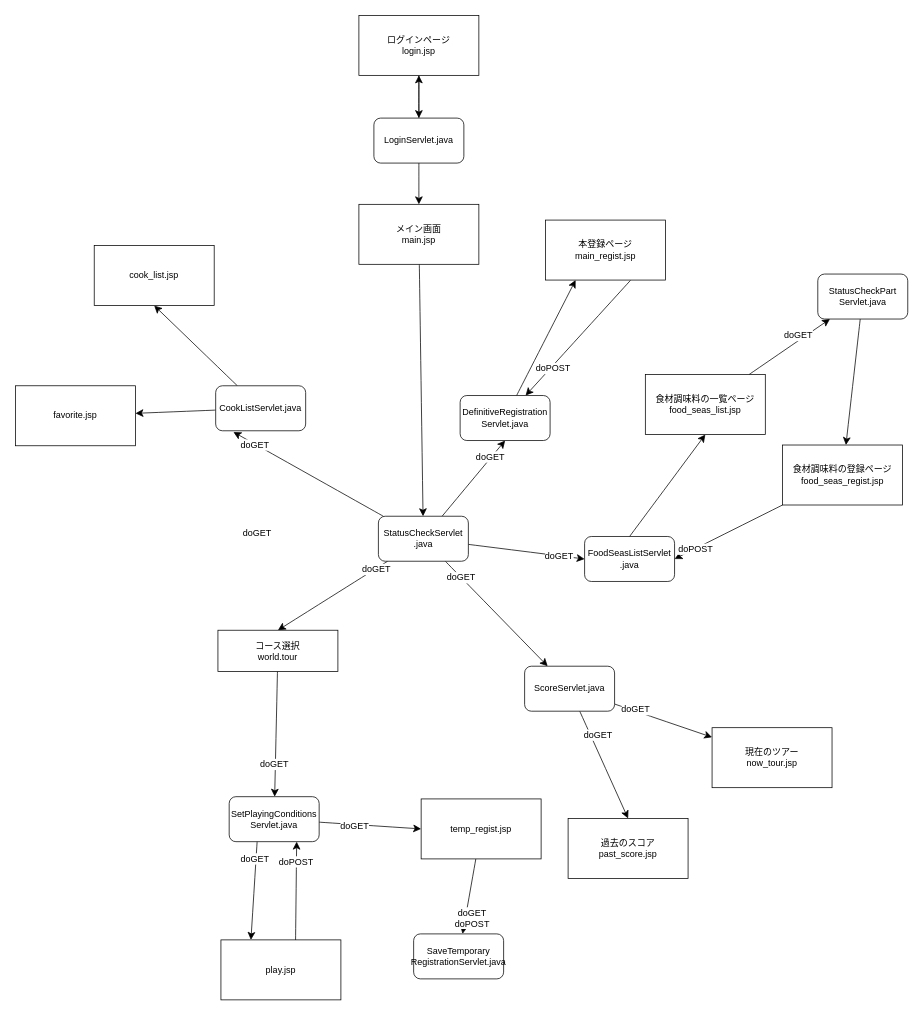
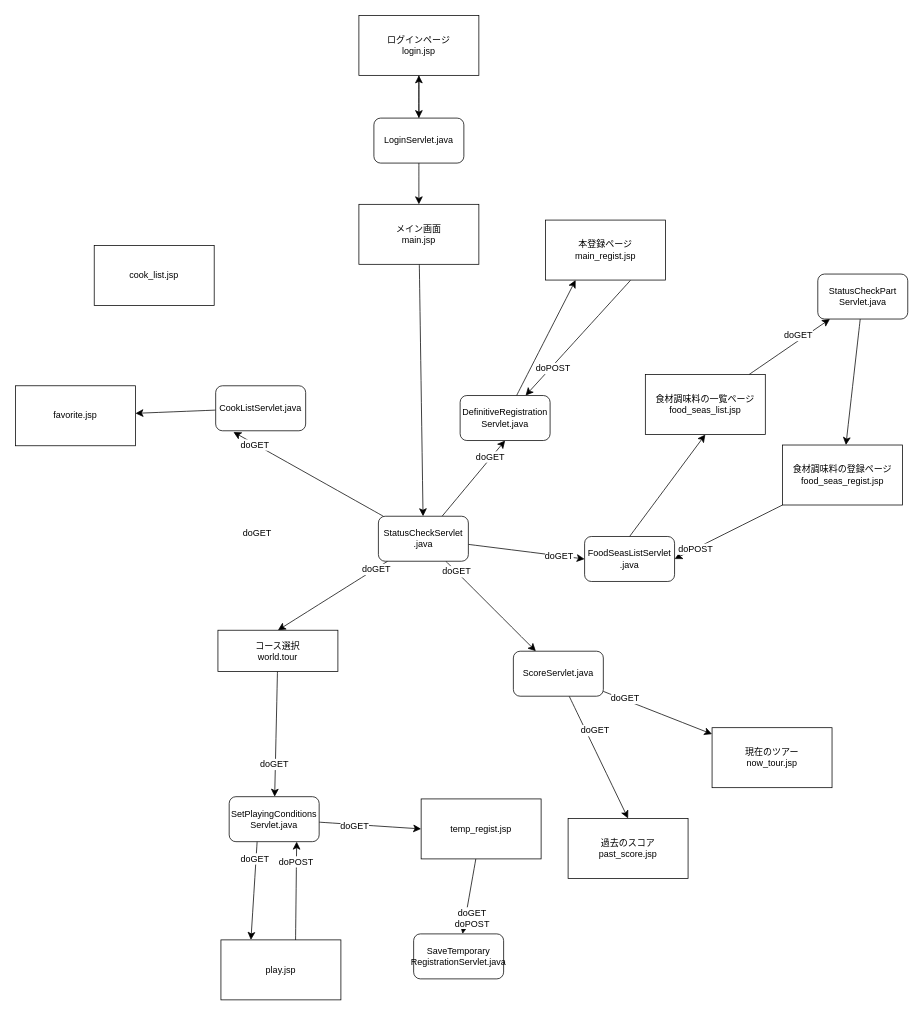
  <mxCell id="0" />
  <mxCell id="1" parent="0" />
  <mxCell id="2" style="edgeStyle=none;curved=1;rounded=0;orthogonalLoop=1;jettySize=auto;html=1;fontSize=12;startSize=8;endSize=8;" edge="1" parent="1" source="3" target="6"><mxGeometry relative="1" as="geometry" /></mxCell>
  <mxCell id="3" value="&lt;div&gt;ログインページ&lt;/div&gt;login.jsp" style="rounded=0;whiteSpace=wrap;html=1;" vertex="1" parent="1"><mxGeometry x="478" y="20" width="160" height="80" as="geometry" /></mxCell>
  <mxCell id="4" style="edgeStyle=none;curved=1;rounded=0;orthogonalLoop=1;jettySize=auto;html=1;fontSize=12;startSize=8;endSize=8;" edge="1" parent="1" source="6" target="3"><mxGeometry relative="1" as="geometry" /></mxCell>
  <mxCell id="5" style="edgeStyle=none;curved=1;rounded=0;orthogonalLoop=1;jettySize=auto;html=1;fontSize=12;startSize=8;endSize=8;" edge="1" parent="1" source="6" target="8"><mxGeometry relative="1" as="geometry" /></mxCell>
  <mxCell id="6" value="LoginServlet.java" style="rounded=1;whiteSpace=wrap;html=1;" vertex="1" parent="1"><mxGeometry x="498" y="157" width="120" height="60" as="geometry" /></mxCell>
  <mxCell id="7" style="edgeStyle=none;curved=1;rounded=0;orthogonalLoop=1;jettySize=auto;html=1;fontSize=12;startSize=8;endSize=8;" edge="1" parent="1" source="8" target="20"><mxGeometry relative="1" as="geometry" /></mxCell>
  <mxCell id="8" value="&lt;div&gt;メイン画面&lt;/div&gt;main.jsp" style="rounded=0;whiteSpace=wrap;html=1;" vertex="1" parent="1"><mxGeometry x="478" y="272" width="160" height="80" as="geometry" /></mxCell>
  <mxCell id="9" style="edgeStyle=none;curved=1;rounded=0;orthogonalLoop=1;jettySize=auto;html=1;entryX=0.197;entryY=1.028;entryDx=0;entryDy=0;fontSize=12;startSize=8;endSize=8;entryPerimeter=0;" edge="1" parent="1" source="20" target="24"><mxGeometry relative="1" as="geometry" /></mxCell>
  <mxCell id="10" value="doGET" style="edgeLabel;html=1;align=center;verticalAlign=middle;resizable=0;points=[];fontSize=12;" connectable="0" vertex="1" parent="9"><mxGeometry x="0.004" relative="1" as="geometry"><mxPoint x="-69" y="79" as="offset" /></mxGeometry></mxCell>
  <mxCell id="11" value="doGET" style="edgeLabel;html=1;align=center;verticalAlign=middle;resizable=0;points=[];fontSize=12;" connectable="0" vertex="1" parent="9"><mxGeometry x="0.722" y="1" relative="1" as="geometry"><mxPoint as="offset" /></mxGeometry></mxCell>
  <mxCell id="12" style="edgeStyle=none;curved=1;rounded=0;orthogonalLoop=1;jettySize=auto;html=1;entryX=0;entryY=0.5;entryDx=0;entryDy=0;fontSize=12;startSize=8;endSize=8;" edge="1" parent="1" source="20" target="25"><mxGeometry relative="1" as="geometry" /></mxCell>
  <mxCell id="13" value="doGET" style="edgeLabel;html=1;align=center;verticalAlign=middle;resizable=0;points=[];fontSize=12;" connectable="0" vertex="1" parent="12"><mxGeometry x="-0.124" y="1" relative="1" as="geometry"><mxPoint x="53" y="8" as="offset" /></mxGeometry></mxCell>
  <mxCell id="14" style="edgeStyle=none;curved=1;rounded=0;orthogonalLoop=1;jettySize=auto;html=1;fontSize=12;startSize=8;endSize=8;" edge="1" parent="1" source="20" target="30"><mxGeometry relative="1" as="geometry" /></mxCell>
  <mxCell id="15" value="doGET" style="edgeLabel;html=1;align=center;verticalAlign=middle;resizable=0;points=[];fontSize=12;" connectable="0" vertex="1" parent="14"><mxGeometry x="-0.11" y="1" relative="1" as="geometry"><mxPoint x="-41" y="-40" as="offset" /></mxGeometry></mxCell>
  <mxCell id="16" style="edgeStyle=none;curved=1;rounded=0;orthogonalLoop=1;jettySize=auto;html=1;entryX=0.5;entryY=0;entryDx=0;entryDy=0;fontSize=12;startSize=8;endSize=8;" edge="1" parent="1" source="20" target="33"><mxGeometry relative="1" as="geometry"><mxPoint x="405" y="848" as="targetPoint" /></mxGeometry></mxCell>
  <mxCell id="17" value="doGET" style="edgeLabel;html=1;align=center;verticalAlign=middle;resizable=0;points=[];fontSize=12;" connectable="0" vertex="1" parent="16"><mxGeometry x="-0.131" y="4" relative="1" as="geometry"><mxPoint x="46" y="-33" as="offset" /></mxGeometry></mxCell>
  <mxCell id="18" style="edgeStyle=none;curved=1;rounded=0;orthogonalLoop=1;jettySize=auto;html=1;entryX=0.5;entryY=1;entryDx=0;entryDy=0;fontSize=12;startSize=8;endSize=8;" edge="1" parent="1" source="20" target="35"><mxGeometry relative="1" as="geometry" /></mxCell>
  <mxCell id="19" value="doGET" style="edgeLabel;html=1;align=center;verticalAlign=middle;resizable=0;points=[];fontSize=12;" connectable="0" vertex="1" parent="18"><mxGeometry x="0.549" y="2" relative="1" as="geometry"><mxPoint as="offset" /></mxGeometry></mxCell>
  <mxCell id="20" value="StatusCheckServlet&lt;div&gt;.java&lt;/div&gt;" style="rounded=1;whiteSpace=wrap;html=1;" vertex="1" parent="1"><mxGeometry x="504" y="688" width="120" height="60" as="geometry" /></mxCell>
  <mxCell id="21" style="edgeStyle=none;curved=1;rounded=0;orthogonalLoop=1;jettySize=auto;html=1;entryX=0.5;entryY=1;entryDx=0;entryDy=0;fontSize=12;startSize=8;endSize=8;exitX=0.5;exitY=0;exitDx=0;exitDy=0;" edge="1" parent="1" source="25" target="50"><mxGeometry relative="1" as="geometry"><mxPoint x="907" y="666" as="sourcePoint" /></mxGeometry></mxCell>
- <mxCell id="22" style="edgeStyle=none;curved=1;rounded=0;orthogonalLoop=1;jettySize=auto;html=1;entryX=0.5;entryY=1;entryDx=0;entryDy=0;fontSize=12;startSize=8;endSize=8;" edge="1" parent="1" source="24" target="61"><mxGeometry relative="1" as="geometry" /></mxCell>
  <mxCell id="23" style="edgeStyle=none;curved=1;rounded=0;orthogonalLoop=1;jettySize=auto;html=1;fontSize=12;startSize=8;endSize=8;" edge="1" parent="1" source="24" target="62"><mxGeometry relative="1" as="geometry" /></mxCell>
  <mxCell id="24" value="CookListServlet.java" style="rounded=1;whiteSpace=wrap;html=1;" vertex="1" parent="1"><mxGeometry x="287" y="514" width="120" height="60" as="geometry" /></mxCell>
  <mxCell id="25" value="FoodSeasListServlet&lt;div&gt;.java&lt;/div&gt;" style="rounded=1;whiteSpace=wrap;html=1;" vertex="1" parent="1"><mxGeometry x="779" y="715" width="120" height="60" as="geometry" /></mxCell>
  <mxCell id="26" style="edgeStyle=none;curved=1;rounded=0;orthogonalLoop=1;jettySize=auto;html=1;fontSize=12;startSize=8;endSize=8;" edge="1" parent="1" source="30" target="59"><mxGeometry relative="1" as="geometry" /></mxCell>
  <mxCell id="27" value="doGET" style="edgeLabel;html=1;align=center;verticalAlign=middle;resizable=0;points=[];fontSize=12;" connectable="0" vertex="1" parent="26"><mxGeometry x="-0.686" y="-1" relative="1" as="geometry"><mxPoint x="7" y="-1" as="offset" /></mxGeometry></mxCell>
  <mxCell id="28" style="edgeStyle=none;curved=1;rounded=0;orthogonalLoop=1;jettySize=auto;html=1;entryX=0.5;entryY=0;entryDx=0;entryDy=0;fontSize=12;startSize=8;endSize=8;" edge="1" parent="1" source="30" target="60"><mxGeometry relative="1" as="geometry" /></mxCell>
  <mxCell id="29" value="doGET" style="edgeLabel;html=1;align=center;verticalAlign=middle;resizable=0;points=[];fontSize=12;" connectable="0" vertex="1" parent="28"><mxGeometry x="0.425" y="1" relative="1" as="geometry"><mxPoint x="-23" y="-70" as="offset" /></mxGeometry></mxCell>
- <mxCell id="30" value="ScoreServlet.java" style="rounded=1;whiteSpace=wrap;html=1;" vertex="1" parent="1"><mxGeometry x="699" y="888" width="120" height="60" as="geometry" /></mxCell>
+ <mxCell id="30" value="ScoreServlet.java" style="rounded=1;whiteSpace=wrap;html=1;" vertex="1" parent="1"><mxGeometry x="684" y="868" width="120" height="60" as="geometry" /></mxCell>
  <mxCell id="31" style="edgeStyle=none;curved=1;rounded=0;orthogonalLoop=1;jettySize=auto;html=1;fontSize=12;startSize=8;endSize=8;" edge="1" parent="1" source="33" target="40"><mxGeometry relative="1" as="geometry" /></mxCell>
  <mxCell id="32" value="doGET" style="edgeLabel;html=1;align=center;verticalAlign=middle;resizable=0;points=[];fontSize=12;" connectable="0" vertex="1" parent="31"><mxGeometry x="-0.178" y="-1" relative="1" as="geometry"><mxPoint x="-2" y="55" as="offset" /></mxGeometry></mxCell>
  <mxCell id="33" value="&lt;div&gt;コース選択&lt;/div&gt;world.tour" style="rounded=0;whiteSpace=wrap;html=1;" vertex="1" parent="1"><mxGeometry x="290" y="840" width="160" height="55" as="geometry" /></mxCell>
  <mxCell id="34" style="edgeStyle=none;curved=1;rounded=0;orthogonalLoop=1;jettySize=auto;html=1;fontSize=12;startSize=8;endSize=8;entryX=0.25;entryY=1;entryDx=0;entryDy=0;" edge="1" parent="1" source="35" target="58"><mxGeometry relative="1" as="geometry" /></mxCell>
  <mxCell id="35" value="DefinitiveRegistration&lt;div&gt;Servlet.java&lt;/div&gt;" style="rounded=1;whiteSpace=wrap;html=1;" vertex="1" parent="1"><mxGeometry x="613" y="527" width="120" height="60" as="geometry" /></mxCell>
  <mxCell id="36" style="edgeStyle=none;curved=1;rounded=0;orthogonalLoop=1;jettySize=auto;html=1;entryX=0.25;entryY=0;entryDx=0;entryDy=0;fontSize=12;startSize=8;endSize=8;exitX=0.311;exitY=0.986;exitDx=0;exitDy=0;exitPerimeter=0;" edge="1" parent="1" source="40" target="43"><mxGeometry relative="1" as="geometry" /></mxCell>
  <mxCell id="37" value="doGET" style="edgeLabel;html=1;align=center;verticalAlign=middle;resizable=0;points=[];fontSize=12;" connectable="0" vertex="1" parent="36"><mxGeometry x="-0.308" y="-2" relative="1" as="geometry"><mxPoint x="1" y="-22" as="offset" /></mxGeometry></mxCell>
  <mxCell id="38" style="edgeStyle=none;curved=1;rounded=0;orthogonalLoop=1;jettySize=auto;html=1;entryX=0;entryY=0.5;entryDx=0;entryDy=0;fontSize=12;startSize=8;endSize=8;" edge="1" parent="1" source="40" target="46"><mxGeometry relative="1" as="geometry" /></mxCell>
  <mxCell id="39" value="doGET" style="edgeLabel;html=1;align=center;verticalAlign=middle;resizable=0;points=[];fontSize=12;" connectable="0" vertex="1" parent="38"><mxGeometry x="-0.019" y="-1" relative="1" as="geometry"><mxPoint x="-20" as="offset" /></mxGeometry></mxCell>
  <mxCell id="40" value="SetPlayingConditions&lt;div&gt;Servlet.java&lt;/div&gt;" style="rounded=1;whiteSpace=wrap;html=1;" vertex="1" parent="1"><mxGeometry x="305" y="1062" width="120" height="60" as="geometry" /></mxCell>
  <mxCell id="41" style="edgeStyle=none;curved=1;rounded=0;orthogonalLoop=1;jettySize=auto;html=1;entryX=0.75;entryY=1;entryDx=0;entryDy=0;fontSize=12;startSize=8;endSize=8;exitX=0.622;exitY=0.03;exitDx=0;exitDy=0;exitPerimeter=0;" edge="1" parent="1" source="43" target="40"><mxGeometry relative="1" as="geometry" /></mxCell>
  <mxCell id="42" value="doPOST" style="edgeLabel;html=1;align=center;verticalAlign=middle;resizable=0;points=[];fontSize=12;" connectable="0" vertex="1" parent="41"><mxGeometry x="0.11" y="-1" relative="1" as="geometry"><mxPoint x="-2" y="-33" as="offset" /></mxGeometry></mxCell>
  <mxCell id="43" value="play.jsp" style="rounded=0;whiteSpace=wrap;html=1;" vertex="1" parent="1"><mxGeometry x="294" y="1253" width="160" height="80" as="geometry" /></mxCell>
  <mxCell id="44" style="edgeStyle=none;curved=1;rounded=0;orthogonalLoop=1;jettySize=auto;html=1;fontSize=12;startSize=8;endSize=8;" edge="1" parent="1" source="46" target="47"><mxGeometry relative="1" as="geometry"><Array as="points" /></mxGeometry></mxCell>
  <mxCell id="45" value="&lt;div&gt;doGET&lt;/div&gt;doPOST" style="edgeLabel;html=1;align=center;verticalAlign=middle;resizable=0;points=[];fontSize=12;" connectable="0" vertex="1" parent="44"><mxGeometry x="-0.106" relative="1" as="geometry"><mxPoint x="2" y="34" as="offset" /></mxGeometry></mxCell>
  <mxCell id="46" value="temp_regist.jsp" style="rounded=0;whiteSpace=wrap;html=1;" vertex="1" parent="1"><mxGeometry x="561" y="1065" width="160" height="80" as="geometry" /></mxCell>
  <mxCell id="47" value="SaveTemporary&lt;div&gt;RegistrationServlet.java&lt;/div&gt;" style="rounded=1;whiteSpace=wrap;html=1;" vertex="1" parent="1"><mxGeometry x="551" y="1245" width="120" height="60" as="geometry" /></mxCell>
  <mxCell id="48" style="edgeStyle=none;curved=1;rounded=0;orthogonalLoop=1;jettySize=auto;html=1;fontSize=12;startSize=8;endSize=8;" edge="1" parent="1" source="50" target="52"><mxGeometry relative="1" as="geometry" /></mxCell>
  <mxCell id="49" value="doGET" style="edgeLabel;html=1;align=center;verticalAlign=middle;resizable=0;points=[];fontSize=12;" connectable="0" vertex="1" parent="48"><mxGeometry x="0.15" y="-1" relative="1" as="geometry"><mxPoint x="3" y="-11" as="offset" /></mxGeometry></mxCell>
  <mxCell id="50" value="&lt;div&gt;食材調味料の一覧ページ&lt;/div&gt;food_seas_list.jsp" style="rounded=0;whiteSpace=wrap;html=1;" vertex="1" parent="1"><mxGeometry x="860" y="499" width="160" height="80" as="geometry" /></mxCell>
  <mxCell id="51" style="edgeStyle=none;curved=1;rounded=0;orthogonalLoop=1;jettySize=auto;html=1;fontSize=12;startSize=8;endSize=8;" edge="1" parent="1" source="52" target="55"><mxGeometry relative="1" as="geometry" /></mxCell>
  <mxCell id="52" value="StatusCheckPar&lt;span style=&quot;background-color: initial;&quot;&gt;t&lt;/span&gt;&lt;div&gt;&lt;span style=&quot;background-color: initial;&quot;&gt;Servlet.java&lt;/span&gt;&lt;/div&gt;" style="rounded=1;whiteSpace=wrap;html=1;" vertex="1" parent="1"><mxGeometry x="1090" y="365" width="120" height="60" as="geometry" /></mxCell>
  <mxCell id="53" style="edgeStyle=none;curved=1;rounded=0;orthogonalLoop=1;jettySize=auto;html=1;entryX=1;entryY=0.5;entryDx=0;entryDy=0;fontSize=12;startSize=8;endSize=8;" edge="1" parent="1" source="55" target="25"><mxGeometry relative="1" as="geometry" /></mxCell>
  <mxCell id="54" value="doPOST" style="edgeLabel;html=1;align=center;verticalAlign=middle;resizable=0;points=[];fontSize=12;" connectable="0" vertex="1" parent="53"><mxGeometry x="0.818" y="3" relative="1" as="geometry"><mxPoint x="13" y="-9" as="offset" /></mxGeometry></mxCell>
  <mxCell id="55" value="&lt;div&gt;食材調味料の登録ページ&lt;/div&gt;food_seas_regist.jsp" style="rounded=0;whiteSpace=wrap;html=1;" vertex="1" parent="1"><mxGeometry x="1043" y="593" width="160" height="80" as="geometry" /></mxCell>
  <mxCell id="56" style="edgeStyle=none;curved=1;rounded=0;orthogonalLoop=1;jettySize=auto;html=1;fontSize=12;startSize=8;endSize=8;exitX=0.708;exitY=1.004;exitDx=0;exitDy=0;exitPerimeter=0;" edge="1" parent="1" source="58" target="35"><mxGeometry relative="1" as="geometry" /></mxCell>
  <mxCell id="57" value="doPOST" style="edgeLabel;html=1;align=center;verticalAlign=middle;resizable=0;points=[];fontSize=12;" connectable="0" vertex="1" parent="56"><mxGeometry x="0.505" y="2" relative="1" as="geometry"><mxPoint as="offset" /></mxGeometry></mxCell>
  <mxCell id="58" value="&lt;div&gt;本登録ページ&lt;/div&gt;main_regist.jsp" style="rounded=0;whiteSpace=wrap;html=1;" vertex="1" parent="1"><mxGeometry x="727" y="293" width="160" height="80" as="geometry" /></mxCell>
  <mxCell id="59" value="&lt;div&gt;現在のツアー&lt;/div&gt;now_tour.jsp" style="rounded=0;whiteSpace=wrap;html=1;" vertex="1" parent="1"><mxGeometry x="949" y="970" width="160" height="80" as="geometry" /></mxCell>
  <mxCell id="60" value="&lt;div&gt;過去のスコア&lt;/div&gt;past_score.jsp" style="rounded=0;whiteSpace=wrap;html=1;" vertex="1" parent="1"><mxGeometry x="757" y="1091" width="160" height="80" as="geometry" /></mxCell>
  <mxCell id="61" value="cook_list.jsp" style="rounded=0;whiteSpace=wrap;html=1;" vertex="1" parent="1"><mxGeometry x="125" y="327" width="160" height="80" as="geometry" /></mxCell>
  <mxCell id="62" value="favorite.jsp" style="rounded=0;whiteSpace=wrap;html=1;" vertex="1" parent="1"><mxGeometry x="20" y="514" width="160" height="80" as="geometry" /></mxCell>
